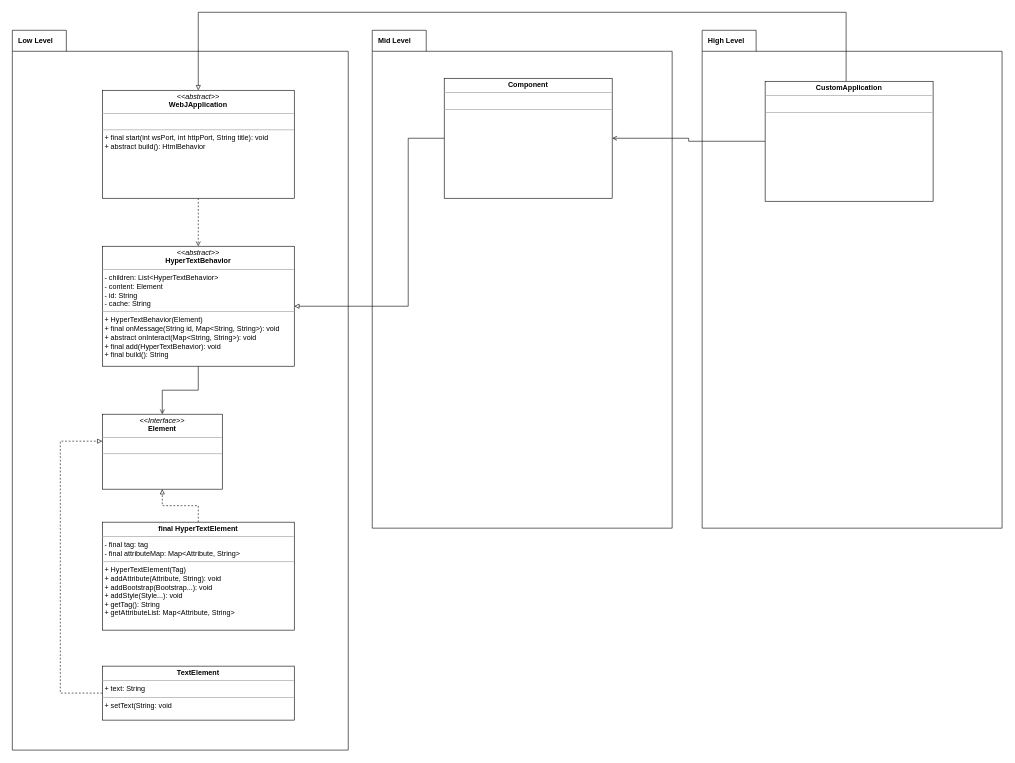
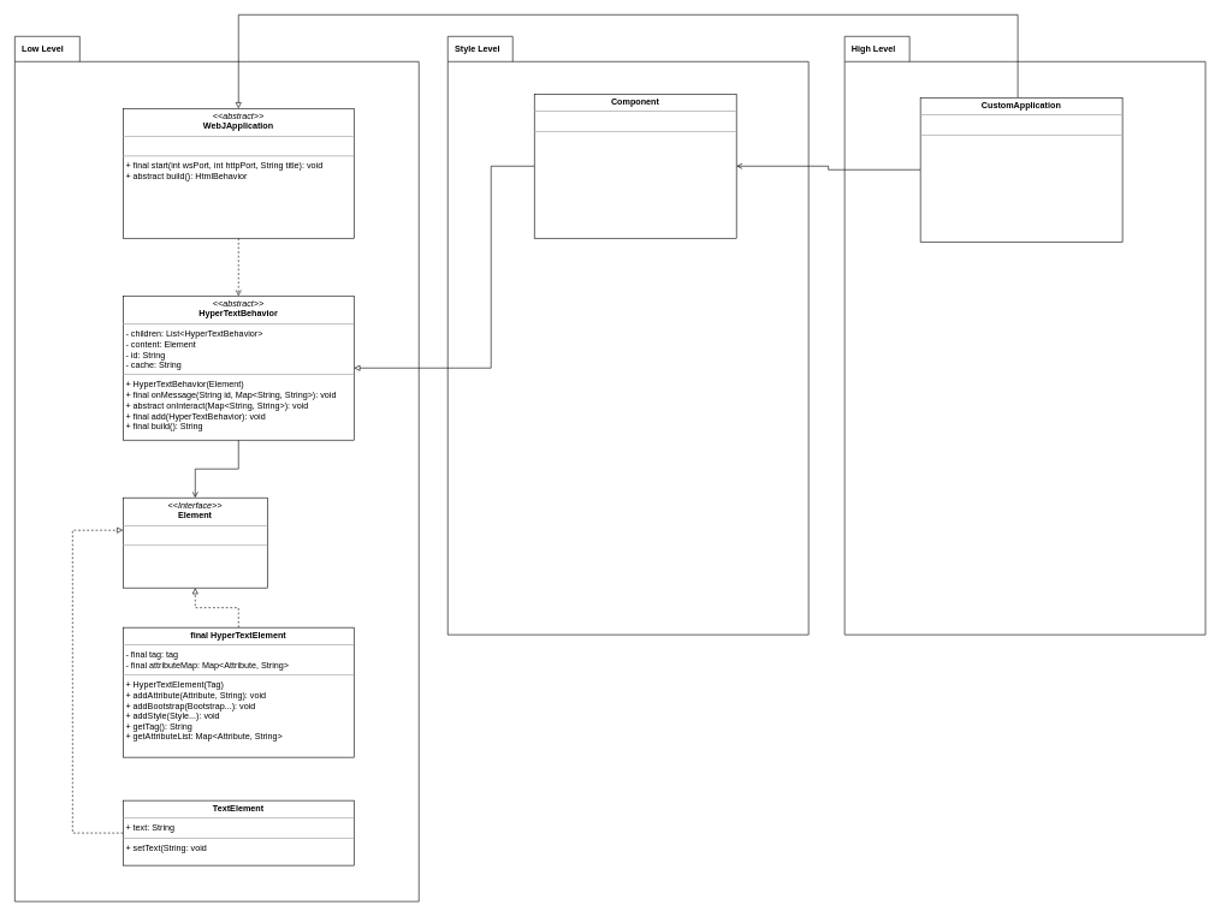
  <mxCell id="0" />
  <mxCell id="1" parent="0" />
  <mxCell id="2" value="High Level" style="shape=folder;fontStyle=1;spacingTop=5;tabWidth=90;tabHeight=35;tabPosition=left;html=1;align=left;labelPosition=center;verticalLabelPosition=middle;verticalAlign=top;textDirection=ltr;horizontal=1;spacingLeft=10;spacing=0;" parent="1" vertex="1"><mxGeometry x="1170" y="50" width="500" height="830" as="geometry" /></mxCell>
- <mxCell id="3" value="Mid Level" style="shape=folder;fontStyle=1;spacingTop=5;tabWidth=90;tabHeight=35;tabPosition=left;html=1;align=left;labelPosition=center;verticalLabelPosition=middle;verticalAlign=top;textDirection=ltr;horizontal=1;spacingLeft=10;spacing=0;" parent="1" vertex="1"><mxGeometry x="620" y="50" width="500" height="830" as="geometry" /></mxCell>
+ <mxCell id="3" value="Style Level" style="shape=folder;fontStyle=1;spacingTop=5;tabWidth=90;tabHeight=35;tabPosition=left;html=1;align=left;labelPosition=center;verticalLabelPosition=middle;verticalAlign=top;textDirection=ltr;horizontal=1;spacingLeft=10;spacing=0;" parent="1" vertex="1"><mxGeometry x="620" y="50" width="500" height="830" as="geometry" /></mxCell>
  <mxCell id="4" value="Low Level" style="shape=folder;fontStyle=1;spacingTop=5;tabWidth=90;tabHeight=35;tabPosition=left;html=1;align=left;labelPosition=center;verticalLabelPosition=middle;verticalAlign=top;textDirection=ltr;horizontal=1;spacingLeft=10;spacing=0;" parent="1" vertex="1"><mxGeometry x="20" y="50" width="560" height="1200" as="geometry" /></mxCell>
  <mxCell id="5" style="edgeStyle=orthogonalEdgeStyle;rounded=0;orthogonalLoop=1;jettySize=auto;html=1;endArrow=block;endFill=0;dashed=1;" parent="1" source="6" target="16" edge="1"><mxGeometry relative="1" as="geometry" /></mxCell>
  <mxCell id="6" value="&lt;p style=&quot;margin: 0px ; margin-top: 4px ; text-align: center&quot;&gt;&lt;b&gt;final HyperTextElement&lt;/b&gt;&lt;/p&gt;&lt;hr size=&quot;1&quot;&gt;&lt;p style=&quot;margin: 0px ; margin-left: 4px&quot;&gt;&lt;span&gt;- final tag: tag&lt;/span&gt;&lt;br&gt;&lt;/p&gt;&lt;p style=&quot;margin: 0px ; margin-left: 4px&quot;&gt;- final attributeMap: Map&amp;lt;Attribute, String&amp;gt;&lt;/p&gt;&lt;hr size=&quot;1&quot;&gt;&lt;p style=&quot;margin: 0px ; margin-left: 4px&quot;&gt;+ HyperTextElement(Tag)&lt;/p&gt;&lt;p style=&quot;margin: 0px ; margin-left: 4px&quot;&gt;&lt;span&gt;+ addAttribute(Attribute, String): void&lt;/span&gt;&lt;br&gt;&lt;/p&gt;&lt;p style=&quot;margin: 0px ; margin-left: 4px&quot;&gt;&lt;span&gt;+ addBootstrap(Bootstrap...): void&lt;/span&gt;&lt;br&gt;&lt;/p&gt;&lt;p style=&quot;margin: 0px ; margin-left: 4px&quot;&gt;+ addStyle(Style...): void&lt;/p&gt;&lt;p style=&quot;margin: 0px ; margin-left: 4px&quot;&gt;+ getTag(): String&lt;/p&gt;&lt;p style=&quot;margin: 0px ; margin-left: 4px&quot;&gt;+ getAttributeList: Map&amp;lt;Attribute, String&amp;gt;&lt;/p&gt;" style="verticalAlign=top;align=left;overflow=fill;fontSize=12;fontFamily=Helvetica;html=1;" parent="1" vertex="1"><mxGeometry x="170" y="870" width="320" height="180" as="geometry" /></mxCell>
  <mxCell id="7" style="edgeStyle=orthogonalEdgeStyle;rounded=0;orthogonalLoop=1;jettySize=auto;html=1;endArrow=open;endFill=0;" parent="1" source="8" target="16" edge="1"><mxGeometry relative="1" as="geometry" /></mxCell>
  <mxCell id="8" value="&lt;p style=&quot;margin: 0px ; margin-top: 4px ; text-align: center&quot;&gt;&lt;i&gt;&amp;lt;&amp;lt;abstract&amp;gt;&amp;gt;&lt;/i&gt;&lt;br&gt;&lt;b&gt;HyperTextBehavior&lt;/b&gt;&lt;/p&gt;&lt;hr size=&quot;1&quot;&gt;&lt;p style=&quot;margin: 0px ; margin-left: 4px&quot;&gt;- children: List&amp;lt;HyperTextBehavior&amp;gt;&lt;br&gt;&lt;/p&gt;&lt;p style=&quot;margin: 0px ; margin-left: 4px&quot;&gt;- content: Element&lt;/p&gt;&lt;p style=&quot;margin: 0px ; margin-left: 4px&quot;&gt;- id: String&lt;/p&gt;&lt;p style=&quot;margin: 0px ; margin-left: 4px&quot;&gt;- cache: String&lt;/p&gt;&lt;hr size=&quot;1&quot;&gt;&lt;p style=&quot;margin: 0px ; margin-left: 4px&quot;&gt;+ HyperTextBehavior(Element)&lt;/p&gt;&lt;p style=&quot;margin: 0px ; margin-left: 4px&quot;&gt;+ final onMessage(String id, Map&amp;lt;String, String&amp;gt;): void&lt;br&gt;+ abstract onInteract(Map&amp;lt;String, String&amp;gt;): void&lt;/p&gt;&lt;p style=&quot;margin: 0px ; margin-left: 4px&quot;&gt;+ final add(HyperTextBehavior): void&lt;/p&gt;&lt;p style=&quot;margin: 0px ; margin-left: 4px&quot;&gt;+ final build(): String&lt;/p&gt;&lt;p style=&quot;margin: 0px ; margin-left: 4px&quot;&gt;&lt;br&gt;&lt;/p&gt;&lt;p style=&quot;margin: 0px ; margin-left: 4px&quot;&gt;&lt;br&gt;&lt;/p&gt;" style="verticalAlign=top;align=left;overflow=fill;fontSize=12;fontFamily=Helvetica;html=1;" parent="1" vertex="1"><mxGeometry x="170" y="410" width="320" height="200" as="geometry" /></mxCell>
  <mxCell id="9" style="edgeStyle=orthogonalEdgeStyle;rounded=0;orthogonalLoop=1;jettySize=auto;html=1;endArrow=block;endFill=0;jumpSize=6;strokeWidth=1;" parent="1" source="10" target="8" edge="1"><mxGeometry relative="1" as="geometry"><Array as="points"><mxPoint x="680" y="230" /><mxPoint x="680" y="510" /></Array></mxGeometry></mxCell>
  <mxCell id="10" value="&lt;p style=&quot;margin: 0px ; margin-top: 4px ; text-align: center&quot;&gt;&lt;b&gt;Component&lt;/b&gt;&lt;/p&gt;&lt;hr size=&quot;1&quot;&gt;&lt;p style=&quot;margin: 0px ; margin-left: 4px&quot;&gt;&lt;br&gt;&lt;/p&gt;&lt;hr size=&quot;1&quot;&gt;&lt;p style=&quot;margin: 0px ; margin-left: 4px&quot;&gt;&lt;br&gt;&lt;/p&gt;" style="verticalAlign=top;align=left;overflow=fill;fontSize=12;fontFamily=Helvetica;html=1;" parent="1" vertex="1"><mxGeometry x="740" y="130" width="280" height="200" as="geometry" /></mxCell>
  <mxCell id="11" style="edgeStyle=orthogonalEdgeStyle;rounded=0;jumpSize=6;orthogonalLoop=1;jettySize=auto;html=1;endArrow=open;endFill=0;strokeWidth=1;dashed=1;" parent="1" source="12" target="8" edge="1"><mxGeometry relative="1" as="geometry" /></mxCell>
  <mxCell id="12" value="&lt;p style=&quot;margin: 0px ; margin-top: 4px ; text-align: center&quot;&gt;&lt;i&gt;&amp;lt;&amp;lt;abstract&amp;gt;&amp;gt;&lt;/i&gt;&lt;br&gt;&lt;b&gt;WebJApplication&lt;/b&gt;&lt;/p&gt;&lt;hr size=&quot;1&quot;&gt;&lt;p style=&quot;margin: 0px ; margin-left: 4px&quot;&gt;&lt;br&gt;&lt;/p&gt;&lt;hr size=&quot;1&quot;&gt;&lt;p style=&quot;margin: 0px ; margin-left: 4px&quot;&gt;+ final start(int wsPort, int httpPort, String title): void&lt;/p&gt;&lt;p style=&quot;margin: 0px ; margin-left: 4px&quot;&gt;+ abstract build(): HtmlBehavior&lt;/p&gt;" style="verticalAlign=top;align=left;overflow=fill;fontSize=12;fontFamily=Helvetica;html=1;" parent="1" vertex="1"><mxGeometry x="170" y="150" width="320" height="180" as="geometry" /></mxCell>
  <mxCell id="13" style="edgeStyle=orthogonalEdgeStyle;rounded=0;jumpSize=6;orthogonalLoop=1;jettySize=auto;html=1;endArrow=block;endFill=0;strokeWidth=1;" parent="1" source="15" target="12" edge="1"><mxGeometry relative="1" as="geometry"><Array as="points"><mxPoint x="1410" y="20" /><mxPoint x="330" y="20" /></Array></mxGeometry></mxCell>
  <mxCell id="14" style="edgeStyle=orthogonalEdgeStyle;rounded=0;jumpSize=6;orthogonalLoop=1;jettySize=auto;html=1;endArrow=open;endFill=0;strokeWidth=1;" parent="1" source="15" target="10" edge="1"><mxGeometry relative="1" as="geometry" /></mxCell>
  <mxCell id="15" value="&lt;p style=&quot;margin: 0px ; margin-top: 4px ; text-align: center&quot;&gt;&lt;b&gt;CustomApplication&lt;/b&gt;&lt;/p&gt;&lt;hr size=&quot;1&quot;&gt;&lt;p style=&quot;margin: 0px ; margin-left: 4px&quot;&gt;&lt;br&gt;&lt;/p&gt;&lt;hr size=&quot;1&quot;&gt;&lt;p style=&quot;margin: 0px ; margin-left: 4px&quot;&gt;&lt;br&gt;&lt;/p&gt;" style="verticalAlign=top;align=left;overflow=fill;fontSize=12;fontFamily=Helvetica;html=1;" parent="1" vertex="1"><mxGeometry x="1275" y="135" width="280" height="200" as="geometry" /></mxCell>
  <mxCell id="16" value="&lt;p style=&quot;margin: 0px ; margin-top: 4px ; text-align: center&quot;&gt;&lt;i&gt;&amp;lt;&amp;lt;Interface&amp;gt;&amp;gt;&lt;/i&gt;&lt;br&gt;&lt;b&gt;Element&lt;/b&gt;&lt;/p&gt;&lt;hr size=&quot;1&quot;&gt;&lt;p style=&quot;margin: 0px ; margin-left: 4px&quot;&gt;&lt;br&gt;&lt;/p&gt;&lt;hr size=&quot;1&quot;&gt;&lt;p style=&quot;margin: 0px ; margin-left: 4px&quot;&gt;&lt;br&gt;&lt;/p&gt;" style="verticalAlign=top;align=left;overflow=fill;fontSize=12;fontFamily=Helvetica;html=1;" parent="1" vertex="1"><mxGeometry x="170" y="690" width="200" height="125" as="geometry" /></mxCell>
  <mxCell id="17" style="edgeStyle=orthogonalEdgeStyle;rounded=0;orthogonalLoop=1;jettySize=auto;html=1;dashed=1;endArrow=block;endFill=0;" parent="1" source="18" target="16" edge="1"><mxGeometry relative="1" as="geometry"><Array as="points"><mxPoint x="100" y="1155" /><mxPoint x="100" y="735" /></Array></mxGeometry></mxCell>
  <mxCell id="18" value="&lt;p style=&quot;margin: 0px ; margin-top: 4px ; text-align: center&quot;&gt;&lt;b&gt;TextElement&lt;/b&gt;&lt;/p&gt;&lt;hr size=&quot;1&quot;&gt;&lt;p style=&quot;margin: 0px ; margin-left: 4px&quot;&gt;+ text: String&lt;/p&gt;&lt;hr size=&quot;1&quot;&gt;&lt;p style=&quot;margin: 0px ; margin-left: 4px&quot;&gt;+ setText(String: void&lt;/p&gt;" style="verticalAlign=top;align=left;overflow=fill;fontSize=12;fontFamily=Helvetica;html=1;" parent="1" vertex="1"><mxGeometry x="170" y="1110" width="320" height="90" as="geometry" /></mxCell>
